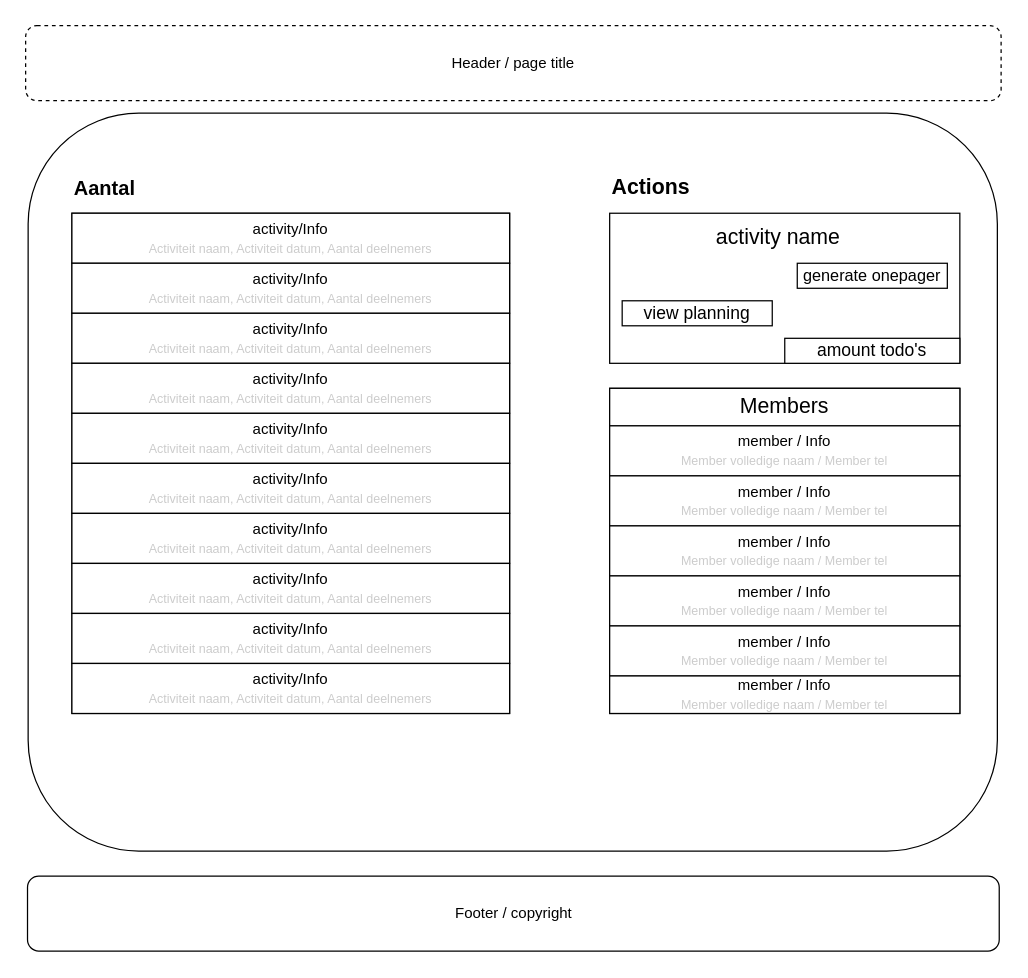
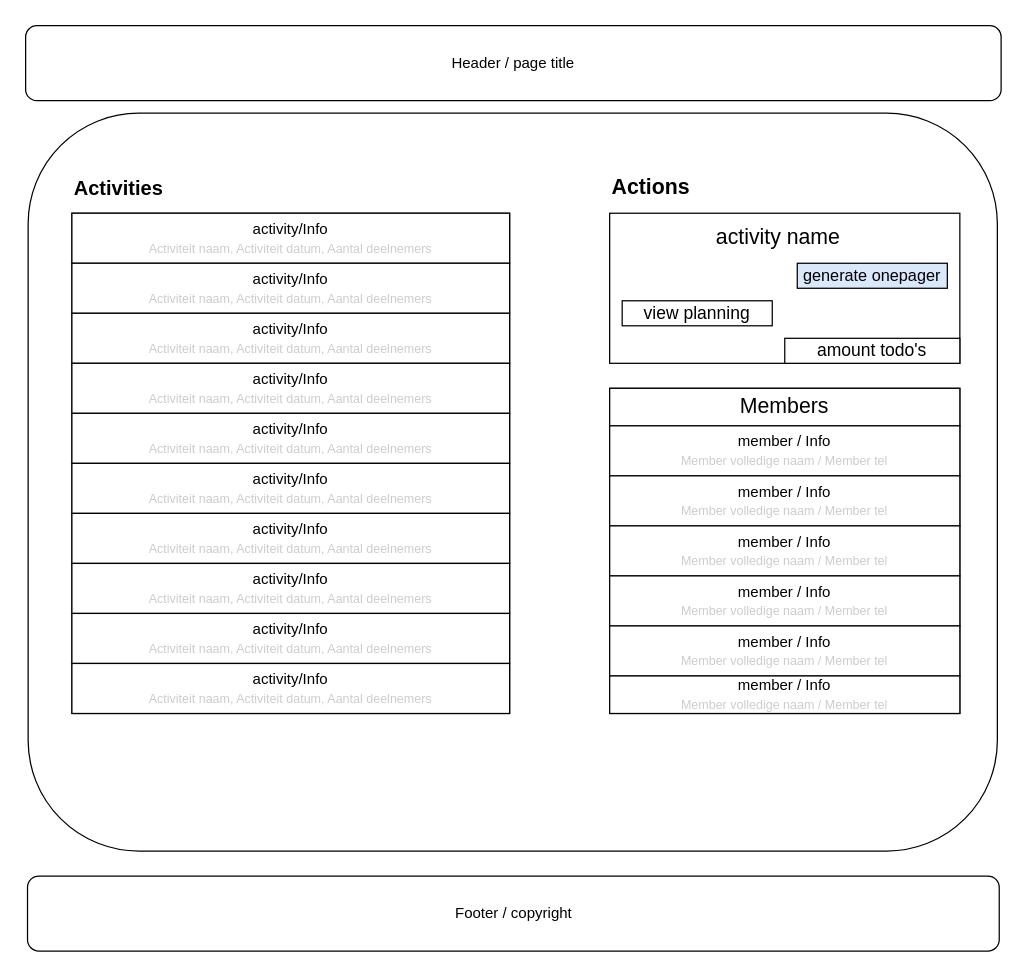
  <mxCell id="0" />
  <mxCell id="1" parent="0" />
- <mxCell id="2" value="Header / page title" style="rounded=1;whiteSpace=wrap;html=1;dashed=1;" vertex="1" parent="1"><mxGeometry x="20" y="20" width="780" height="60" as="geometry" /></mxCell>
+ <mxCell id="2" value="Header / page title" style="rounded=1;whiteSpace=wrap;html=1;" vertex="1" parent="1"><mxGeometry x="20" y="20" width="780" height="60" as="geometry" /></mxCell>
  <mxCell id="3" value="" style="rounded=1;whiteSpace=wrap;html=1;spacing=2;" vertex="1" parent="1"><mxGeometry x="22" y="90" width="775" height="590" as="geometry" /></mxCell>
  <mxCell id="4" value="Footer / copyright&lt;br&gt;" style="rounded=1;whiteSpace=wrap;html=1;" vertex="1" parent="1"><mxGeometry x="21.5" y="700" width="777" height="60" as="geometry" /></mxCell>
  <mxCell id="5" value="" style="rounded=0;whiteSpace=wrap;html=1;shadow=0;glass=0;comic=0;align=center;" vertex="1" parent="1"><mxGeometry x="57" y="170" width="350" height="400" as="geometry" /></mxCell>
  <mxCell id="6" value="activity/Info&lt;br&gt;&lt;font color=&quot;#cccccc&quot; size=&quot;1&quot;&gt;Activiteit naam, Activiteit datum, Aantal deelnemers&lt;/font&gt;&lt;br&gt;" style="rounded=0;whiteSpace=wrap;html=1;shadow=0;glass=0;comic=0;align=center;" vertex="1" parent="1"><mxGeometry x="57" y="170" width="350" height="40" as="geometry" /></mxCell>
  <mxCell id="7" value="" style="rounded=0;whiteSpace=wrap;html=1;shadow=0;glass=0;comic=0;align=center;" vertex="1" parent="1"><mxGeometry x="487" y="170" width="280" height="120" as="geometry" /></mxCell>
- <mxCell id="8" value="&lt;font style=&quot;font-size: 16px&quot;&gt;Aantal&lt;/font&gt;" style="text;html=1;strokeColor=none;fillColor=none;align=left;verticalAlign=middle;whiteSpace=wrap;rounded=0;shadow=0;glass=0;comic=0;fontStyle=1" vertex="1" parent="1"><mxGeometry x="57" y="140" width="95" height="20" as="geometry" /></mxCell>
+ <mxCell id="8" value="&lt;font style=&quot;font-size: 16px&quot;&gt;Activities&lt;/font&gt;" style="text;html=1;strokeColor=none;fillColor=none;align=left;verticalAlign=middle;whiteSpace=wrap;rounded=0;shadow=0;glass=0;comic=0;fontStyle=1" vertex="1" parent="1"><mxGeometry x="57" y="140" width="95" height="20" as="geometry" /></mxCell>
  <mxCell id="9" value="&lt;b&gt;&lt;font style=&quot;font-size: 17px&quot;&gt;Actions&lt;/font&gt;&lt;/b&gt;" style="text;html=1;strokeColor=none;fillColor=none;align=left;verticalAlign=middle;whiteSpace=wrap;rounded=0;shadow=0;glass=0;comic=0;fontSize=17;" vertex="1" parent="1"><mxGeometry x="487" y="140" width="90" height="20" as="geometry" /></mxCell>
  <mxCell id="10" value="" style="rounded=0;whiteSpace=wrap;html=1;shadow=0;glass=0;comic=0;fontSize=17;align=center;" vertex="1" parent="1"><mxGeometry x="487" y="310" width="280" height="260" as="geometry" /></mxCell>
  <mxCell id="11" value="Members" style="rounded=0;whiteSpace=wrap;html=1;shadow=0;glass=0;comic=0;fontSize=17;align=center;" vertex="1" parent="1"><mxGeometry x="487" y="310" width="280" height="30" as="geometry" /></mxCell>
  <mxCell id="12" value="activity/Info&lt;br&gt;&lt;font color=&quot;#cccccc&quot; size=&quot;1&quot;&gt;Activiteit naam, Activiteit datum, Aantal deelnemers&lt;/font&gt;&lt;br&gt;" style="rounded=0;whiteSpace=wrap;html=1;shadow=0;glass=0;comic=0;align=center;" vertex="1" parent="1"><mxGeometry x="57" y="210" width="350" height="40" as="geometry" /></mxCell>
  <mxCell id="13" value="activity/Info&lt;br&gt;&lt;font color=&quot;#cccccc&quot; size=&quot;1&quot;&gt;Activiteit naam, Activiteit datum, Aantal deelnemers&lt;/font&gt;&lt;br&gt;" style="rounded=0;whiteSpace=wrap;html=1;shadow=0;glass=0;comic=0;align=center;" vertex="1" parent="1"><mxGeometry x="57" y="250" width="350" height="40" as="geometry" /></mxCell>
  <mxCell id="14" value="activity/Info&lt;br&gt;&lt;font color=&quot;#cccccc&quot; size=&quot;1&quot;&gt;Activiteit naam, Activiteit datum, Aantal deelnemers&lt;/font&gt;&lt;br&gt;" style="rounded=0;whiteSpace=wrap;html=1;shadow=0;glass=0;comic=0;align=center;" vertex="1" parent="1"><mxGeometry x="57" y="290" width="350" height="40" as="geometry" /></mxCell>
  <mxCell id="15" value="activity/Info&lt;br&gt;&lt;font color=&quot;#cccccc&quot; size=&quot;1&quot;&gt;Activiteit naam, Activiteit datum, Aantal deelnemers&lt;/font&gt;&lt;br&gt;" style="rounded=0;whiteSpace=wrap;html=1;shadow=0;glass=0;comic=0;align=center;" vertex="1" parent="1"><mxGeometry x="57" y="330" width="350" height="40" as="geometry" /></mxCell>
  <mxCell id="16" value="activity/Info&lt;br&gt;&lt;font color=&quot;#cccccc&quot; size=&quot;1&quot;&gt;Activiteit naam, Activiteit datum, Aantal deelnemers&lt;/font&gt;&lt;br&gt;" style="rounded=0;whiteSpace=wrap;html=1;shadow=0;glass=0;comic=0;align=center;" vertex="1" parent="1"><mxGeometry x="57" y="370" width="350" height="40" as="geometry" /></mxCell>
  <mxCell id="17" value="activity/Info&lt;br&gt;&lt;font color=&quot;#cccccc&quot; size=&quot;1&quot;&gt;Activiteit naam, Activiteit datum, Aantal deelnemers&lt;/font&gt;&lt;br&gt;" style="rounded=0;whiteSpace=wrap;html=1;shadow=0;glass=0;comic=0;align=center;" vertex="1" parent="1"><mxGeometry x="57" y="410" width="350" height="40" as="geometry" /></mxCell>
  <mxCell id="18" value="activity/Info&lt;br&gt;&lt;font color=&quot;#cccccc&quot; size=&quot;1&quot;&gt;Activiteit naam, Activiteit datum, Aantal deelnemers&lt;/font&gt;&lt;br&gt;" style="rounded=0;whiteSpace=wrap;html=1;shadow=0;glass=0;comic=0;align=center;" vertex="1" parent="1"><mxGeometry x="57" y="450" width="350" height="40" as="geometry" /></mxCell>
  <mxCell id="19" value="activity/Info&lt;br&gt;&lt;font color=&quot;#cccccc&quot; size=&quot;1&quot;&gt;Activiteit naam, Activiteit datum, Aantal deelnemers&lt;/font&gt;&lt;br&gt;" style="rounded=0;whiteSpace=wrap;html=1;shadow=0;glass=0;comic=0;align=center;" vertex="1" parent="1"><mxGeometry x="57" y="490" width="350" height="40" as="geometry" /></mxCell>
  <mxCell id="20" value="activity/Info&lt;br&gt;&lt;font color=&quot;#cccccc&quot; size=&quot;1&quot;&gt;Activiteit naam, Activiteit datum, Aantal deelnemers&lt;/font&gt;&lt;br&gt;" style="rounded=0;whiteSpace=wrap;html=1;shadow=0;glass=0;comic=0;align=center;" vertex="1" parent="1"><mxGeometry x="57" y="530" width="350" height="40" as="geometry" /></mxCell>
  <mxCell id="21" value="&lt;span style=&quot;font-size: 14px&quot;&gt;amount todo's&lt;/span&gt;&lt;br&gt;&lt;div style=&quot;text-align: center&quot;&gt;&lt;/div&gt;" style="rounded=0;whiteSpace=wrap;html=1;shadow=0;glass=0;comic=0;fontSize=17;align=center;" vertex="1" parent="1"><mxGeometry x="627" y="270" width="140" height="20" as="geometry" /></mxCell>
  <mxCell id="22" value="activity name" style="text;html=1;strokeColor=none;fillColor=none;align=center;verticalAlign=middle;whiteSpace=wrap;rounded=0;shadow=0;glass=0;comic=0;fontSize=17;" vertex="1" parent="1"><mxGeometry x="532" y="180" width="180" height="20" as="geometry" /></mxCell>
  <mxCell id="23" value="&lt;font style=&quot;font-size: 14px&quot;&gt;view planning&lt;/font&gt;" style="rounded=0;whiteSpace=wrap;html=1;shadow=0;glass=0;comic=0;fontSize=17;align=center;" vertex="1" parent="1"><mxGeometry x="497" y="240" width="120" height="20" as="geometry" /></mxCell>
- <mxCell id="24" value="&lt;font style=&quot;font-size: 13px&quot;&gt;generate onepager&lt;/font&gt;" style="rounded=0;whiteSpace=wrap;html=1;shadow=0;glass=0;comic=0;fontSize=17;align=center;" vertex="1" parent="1"><mxGeometry x="637" y="210" width="120" height="20" as="geometry" /></mxCell>
+ <mxCell id="24" value="&lt;font style=&quot;font-size: 13px&quot;&gt;generate onepager&lt;/font&gt;" style="rounded=0;whiteSpace=wrap;html=1;shadow=0;glass=0;comic=0;fontSize=17;align=center;fillColor=#dae8fc;" vertex="1" parent="1"><mxGeometry x="637" y="210" width="120" height="20" as="geometry" /></mxCell>
  <mxCell id="25" value="member / Info&lt;br&gt;&lt;font color=&quot;#cccccc&quot; size=&quot;1&quot;&gt;Member volledige naam / Member tel&lt;/font&gt;&lt;br&gt;" style="rounded=0;whiteSpace=wrap;html=1;shadow=0;glass=0;comic=0;align=center;" vertex="1" parent="1"><mxGeometry x="487" y="340" width="280" height="40" as="geometry" /></mxCell>
  <mxCell id="26" value="member / Info&lt;br&gt;&lt;font color=&quot;#cccccc&quot; size=&quot;1&quot;&gt;Member volledige naam / Member tel&lt;/font&gt;&lt;br&gt;" style="rounded=0;whiteSpace=wrap;html=1;shadow=0;glass=0;comic=0;align=center;" vertex="1" parent="1"><mxGeometry x="487" y="380" width="280" height="40" as="geometry" /></mxCell>
  <mxCell id="27" value="member / Info&lt;br&gt;&lt;font color=&quot;#cccccc&quot; size=&quot;1&quot;&gt;Member volledige naam / Member tel&lt;/font&gt;&lt;br&gt;" style="rounded=0;whiteSpace=wrap;html=1;shadow=0;glass=0;comic=0;align=center;" vertex="1" parent="1"><mxGeometry x="487" y="420" width="280" height="40" as="geometry" /></mxCell>
  <mxCell id="28" value="member / Info&lt;br&gt;&lt;font color=&quot;#cccccc&quot; size=&quot;1&quot;&gt;Member volledige naam / Member tel&lt;/font&gt;&lt;br&gt;" style="rounded=0;whiteSpace=wrap;html=1;shadow=0;glass=0;comic=0;align=center;" vertex="1" parent="1"><mxGeometry x="487" y="460" width="280" height="40" as="geometry" /></mxCell>
  <mxCell id="29" value="member / Info&lt;br&gt;&lt;font color=&quot;#cccccc&quot; size=&quot;1&quot;&gt;Member volledige naam / Member tel&lt;/font&gt;&lt;br&gt;" style="rounded=0;whiteSpace=wrap;html=1;shadow=0;glass=0;comic=0;align=center;" vertex="1" parent="1"><mxGeometry x="487" y="500" width="280" height="40" as="geometry" /></mxCell>
  <mxCell id="30" value="member / Info&lt;br&gt;&lt;font color=&quot;#cccccc&quot; size=&quot;1&quot;&gt;Member volledige naam / Member tel&lt;/font&gt;&lt;br&gt;" style="rounded=0;whiteSpace=wrap;html=1;shadow=0;glass=0;comic=0;align=center;" vertex="1" parent="1"><mxGeometry x="487" y="540" width="280" height="30" as="geometry" /></mxCell>
